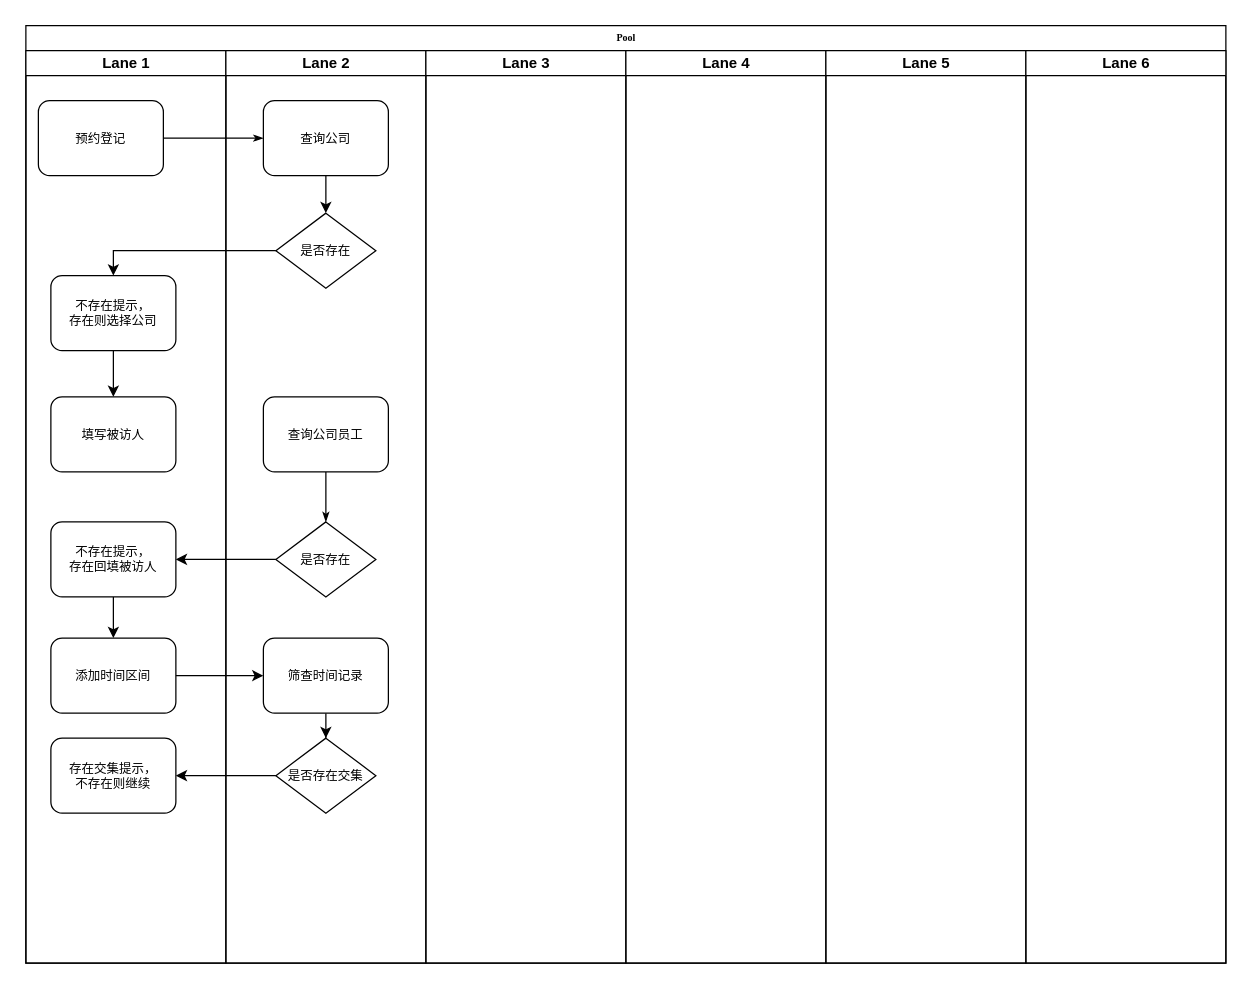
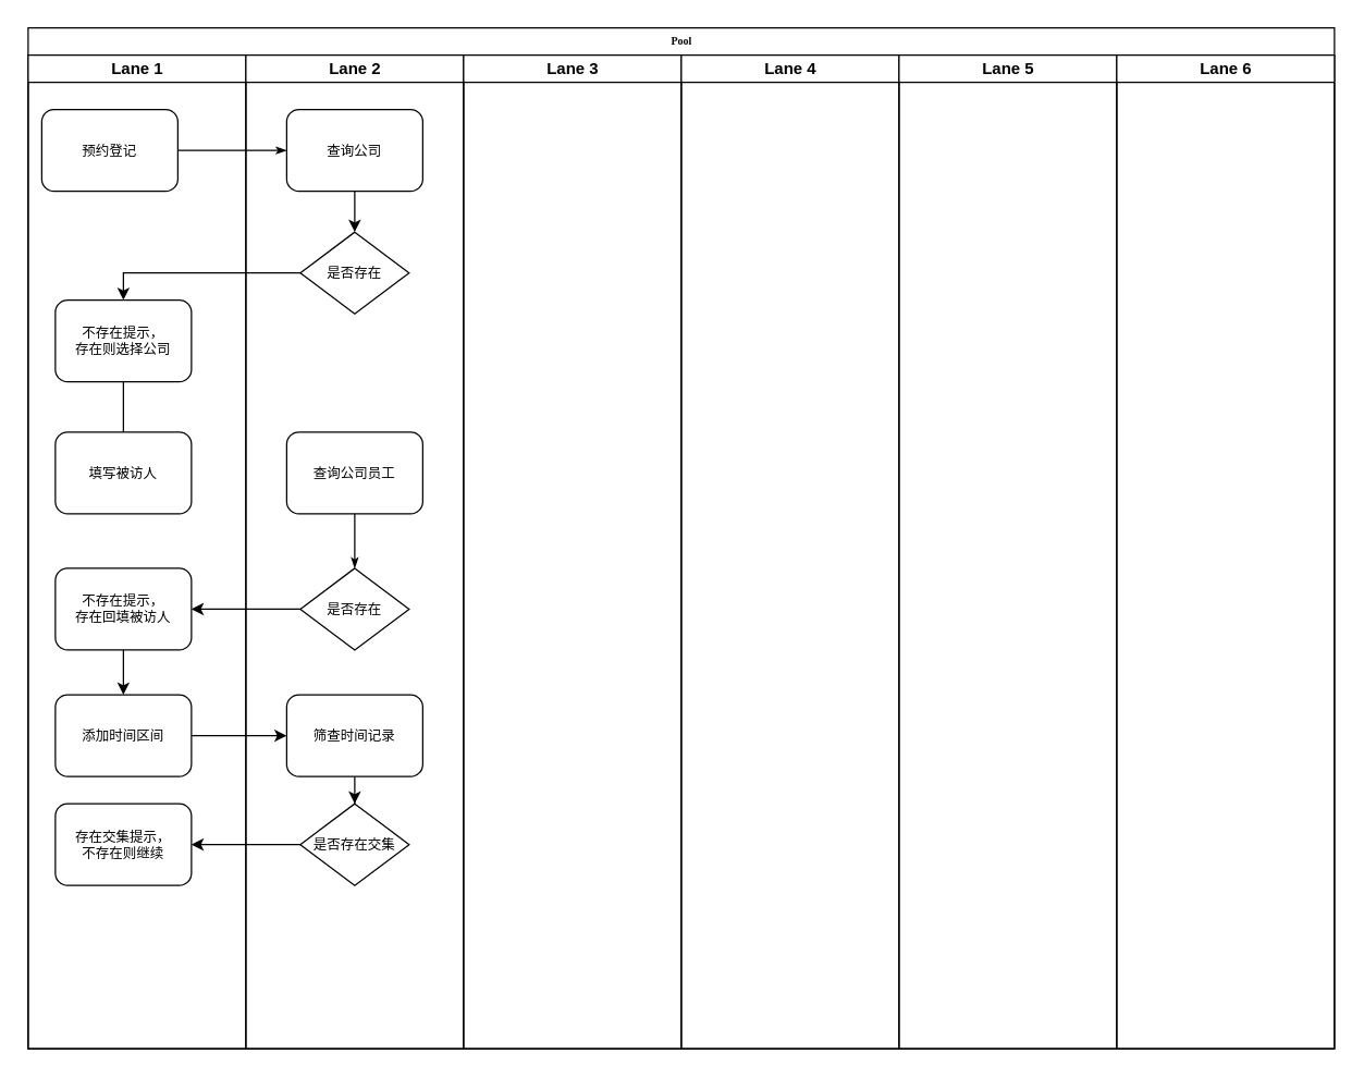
  <mxCell id="0" />
  <mxCell id="1" parent="0" />
  <mxCell id="2" value="Pool" style="swimlane;html=1;childLayout=stackLayout;startSize=20;rounded=0;shadow=0;labelBackgroundColor=none;strokeWidth=1;fontFamily=Verdana;fontSize=8;align=center;" parent="1" vertex="1"><mxGeometry x="20" y="20" width="960" height="750" as="geometry" /></mxCell>
  <mxCell id="3" value="Lane 1" style="swimlane;html=1;startSize=20;" parent="2" vertex="1"><mxGeometry y="20" width="160" height="730" as="geometry" /></mxCell>
  <mxCell id="4" value="Lane 2" style="swimlane;html=1;startSize=20;" parent="2" vertex="1"><mxGeometry x="160" y="20" width="160" height="730" as="geometry" /></mxCell>
  <mxCell id="5" value="Lane 3" style="swimlane;html=1;startSize=20;" parent="2" vertex="1"><mxGeometry x="320" y="20" width="160" height="730" as="geometry" /></mxCell>
  <mxCell id="6" value="Lane 4" style="swimlane;html=1;startSize=20;" parent="2" vertex="1"><mxGeometry x="480" y="20" width="160" height="730" as="geometry" /></mxCell>
  <mxCell id="7" value="Lane 5" style="swimlane;html=1;startSize=20;" parent="2" vertex="1"><mxGeometry x="640" y="20" width="160" height="730" as="geometry" /></mxCell>
  <mxCell id="8" value="Lane 6" style="swimlane;html=1;startSize=20;" parent="2" vertex="1"><mxGeometry x="800" y="20" width="160" height="730" as="geometry" /></mxCell>
  <mxCell id="9" value="预约登记" style="rounded=1;whiteSpace=wrap;html=1;shadow=0;labelBackgroundColor=none;strokeWidth=1;fontFamily=Verdana;fontSize=10;align=center;" vertex="1" parent="1"><mxGeometry x="30" y="80" width="100" height="60" as="geometry" /></mxCell>
- <mxCell id="10" value="" style="edgeStyle=orthogonalEdgeStyle;rounded=0;orthogonalLoop=1;jettySize=auto;html=1;fontSize=10;" edge="1" parent="1" source="11" target="14"><mxGeometry relative="1" as="geometry" /></mxCell>
+ <mxCell id="10" value="" style="edgeStyle=orthogonalEdgeStyle;rounded=0;orthogonalLoop=1;jettySize=auto;html=1;fontSize=10;endArrow=none;" edge="1" parent="1" source="11" target="14"><mxGeometry relative="1" as="geometry" /></mxCell>
  <mxCell id="11" value="不存在提示，&lt;br&gt;存在则选择公司" style="rounded=1;whiteSpace=wrap;html=1;shadow=0;labelBackgroundColor=none;strokeWidth=1;fontFamily=Verdana;fontSize=10;align=center;" vertex="1" parent="1"><mxGeometry x="40" y="220" width="100" height="60" as="geometry" /></mxCell>
  <mxCell id="12" value="" style="edgeStyle=orthogonalEdgeStyle;rounded=0;orthogonalLoop=1;jettySize=auto;html=1;fontSize=10;" edge="1" parent="1" source="13" target="15"><mxGeometry relative="1" as="geometry" /></mxCell>
  <mxCell id="13" value="不存在提示，&lt;br&gt;存在回填被访人" style="rounded=1;whiteSpace=wrap;html=1;shadow=0;labelBackgroundColor=none;strokeWidth=1;fontFamily=Verdana;fontSize=10;align=center;" vertex="1" parent="1"><mxGeometry x="40" y="417" width="100" height="60" as="geometry" /></mxCell>
  <mxCell id="14" value="填写被访人" style="rounded=1;whiteSpace=wrap;html=1;shadow=0;labelBackgroundColor=none;strokeWidth=1;fontFamily=Verdana;fontSize=10;align=center;" vertex="1" parent="1"><mxGeometry x="40" y="317" width="100" height="60" as="geometry" /></mxCell>
  <mxCell id="15" value="添加时间区间" style="rounded=1;whiteSpace=wrap;html=1;shadow=0;labelBackgroundColor=none;strokeWidth=1;fontFamily=Verdana;fontSize=10;align=center;" vertex="1" parent="1"><mxGeometry x="40" y="510" width="100" height="60" as="geometry" /></mxCell>
  <mxCell id="16" value="存在交集提示，&lt;br&gt;不存在则继续" style="rounded=1;whiteSpace=wrap;html=1;shadow=0;labelBackgroundColor=none;strokeWidth=1;fontFamily=Verdana;fontSize=10;align=center;" vertex="1" parent="1"><mxGeometry x="40" y="590" width="100" height="60" as="geometry" /></mxCell>
  <mxCell id="17" style="edgeStyle=orthogonalEdgeStyle;rounded=1;html=1;labelBackgroundColor=none;startArrow=none;startFill=0;startSize=5;endArrow=classicThin;endFill=1;endSize=5;jettySize=auto;orthogonalLoop=1;strokeWidth=1;fontFamily=Verdana;fontSize=10;" edge="1" parent="1" source="9" target="20"><mxGeometry relative="1" as="geometry" /></mxCell>
  <mxCell id="18" value="" style="edgeStyle=orthogonalEdgeStyle;rounded=0;orthogonalLoop=1;jettySize=auto;html=1;fontSize=10;" edge="1" parent="1" source="22" target="13"><mxGeometry relative="1" as="geometry" /></mxCell>
  <mxCell id="19" value="" style="edgeStyle=orthogonalEdgeStyle;rounded=0;orthogonalLoop=1;jettySize=auto;html=1;fontSize=10;" edge="1" parent="1" source="20" target="24"><mxGeometry relative="1" as="geometry" /></mxCell>
  <mxCell id="20" value="查询公司" style="rounded=1;whiteSpace=wrap;html=1;shadow=0;labelBackgroundColor=none;strokeWidth=1;fontFamily=Verdana;fontSize=10;align=center;" vertex="1" parent="1"><mxGeometry x="210" y="80" width="100" height="60" as="geometry" /></mxCell>
  <mxCell id="21" value="查询公司员工" style="rounded=1;whiteSpace=wrap;html=1;shadow=0;labelBackgroundColor=none;strokeWidth=1;fontFamily=Verdana;fontSize=10;align=center;" vertex="1" parent="1"><mxGeometry x="210" y="317" width="100" height="60" as="geometry" /></mxCell>
  <mxCell id="22" value="是否存在" style="rhombus;whiteSpace=wrap;html=1;rounded=0;shadow=0;labelBackgroundColor=none;strokeWidth=1;fontFamily=Verdana;fontSize=10;align=center;" vertex="1" parent="1"><mxGeometry x="220" y="417" width="80" height="60" as="geometry" /></mxCell>
  <mxCell id="23" style="edgeStyle=orthogonalEdgeStyle;rounded=1;html=1;labelBackgroundColor=none;startArrow=none;startFill=0;startSize=5;endArrow=classicThin;endFill=1;endSize=5;jettySize=auto;orthogonalLoop=1;strokeWidth=1;fontFamily=Verdana;fontSize=10;exitX=0.5;exitY=1;exitDx=0;exitDy=0;" edge="1" parent="1" source="21" target="22"><mxGeometry relative="1" as="geometry" /></mxCell>
  <mxCell id="24" value="是否存在" style="rhombus;whiteSpace=wrap;html=1;rounded=0;shadow=0;labelBackgroundColor=none;strokeWidth=1;fontFamily=Verdana;fontSize=10;align=center;" vertex="1" parent="1"><mxGeometry x="220" y="170" width="80" height="60" as="geometry" /></mxCell>
  <mxCell id="25" value="" style="edgeStyle=orthogonalEdgeStyle;rounded=0;orthogonalLoop=1;jettySize=auto;html=1;fontSize=10;" edge="1" parent="1" source="26" target="27"><mxGeometry relative="1" as="geometry" /></mxCell>
  <mxCell id="26" value="筛查时间记录" style="rounded=1;whiteSpace=wrap;html=1;shadow=0;labelBackgroundColor=none;strokeWidth=1;fontFamily=Verdana;fontSize=10;align=center;" vertex="1" parent="1"><mxGeometry x="210" y="510" width="100" height="60" as="geometry" /></mxCell>
  <mxCell id="27" value="是否存在交集" style="rhombus;whiteSpace=wrap;html=1;rounded=0;shadow=0;labelBackgroundColor=none;strokeWidth=1;fontFamily=Verdana;fontSize=10;align=center;" vertex="1" parent="1"><mxGeometry x="220" y="590" width="80" height="60" as="geometry" /></mxCell>
  <mxCell id="28" style="edgeStyle=orthogonalEdgeStyle;rounded=0;orthogonalLoop=1;jettySize=auto;html=1;entryX=0.5;entryY=0;entryDx=0;entryDy=0;fontSize=10;" edge="1" parent="1" source="24" target="11"><mxGeometry relative="1" as="geometry" /></mxCell>
  <mxCell id="29" value="" style="edgeStyle=orthogonalEdgeStyle;rounded=0;orthogonalLoop=1;jettySize=auto;html=1;fontSize=10;" edge="1" parent="1" source="15" target="26"><mxGeometry relative="1" as="geometry" /></mxCell>
  <mxCell id="30" value="" style="edgeStyle=orthogonalEdgeStyle;rounded=0;orthogonalLoop=1;jettySize=auto;html=1;fontSize=10;" edge="1" parent="1" source="27" target="16"><mxGeometry relative="1" as="geometry" /></mxCell>
